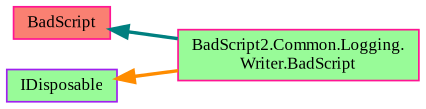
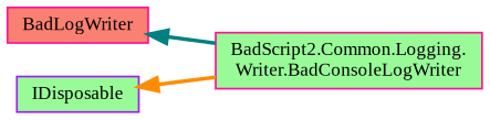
  digraph {
    fontname="Liberation Serif"
    rankdir=LR
    node [color=deeppink fillcolor=palegreen fontname="Liberation Serif" fontsize=10 shape=box style=filled]
    edge [dir=back fontname="Liberation Serif" fontsize=10 labelfontname=Helvetica labelfontsize=10 style=bold]
-   n1 [fontcolor=black height=0.2 label="BadScript2.Common.Logging.\lWriter.BadScript" width=0.4]
-   n2 [fillcolor=salmon height=0.2 label=BadScript width=0.4]
+   n1 [fontcolor=black height=0.2 label="BadScript2.Common.Logging.\lWriter.BadConsoleLogWriter" width=0.4]
+   n2 [fillcolor=salmon height=0.2 label=BadLogWriter width=0.4]
    n3 [color=purple height=0.2 label=IDisposable width=0.4]
    n2 -> n1 [color=teal]
    n3 -> n1 [color=darkorange]
  }
